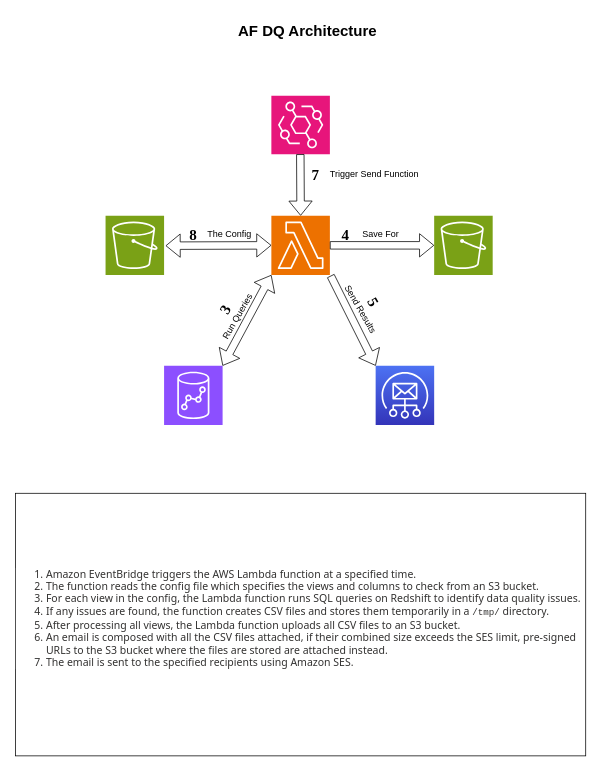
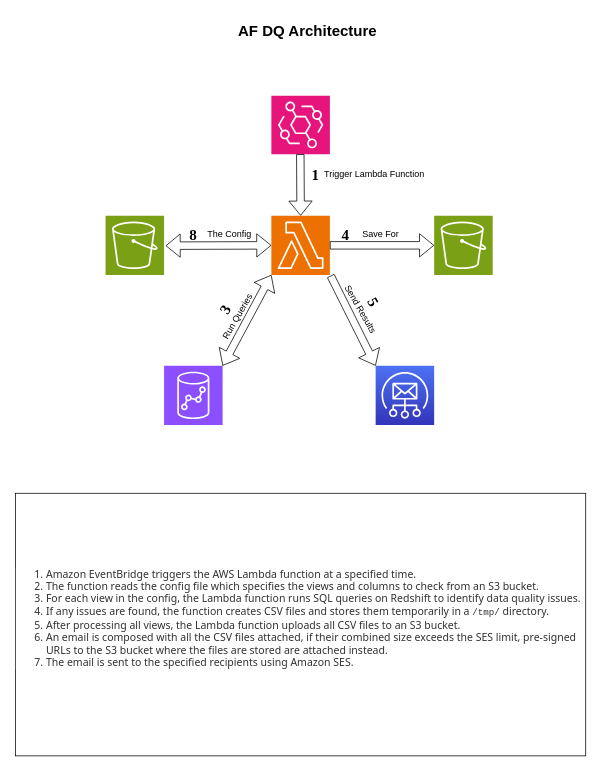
  <mxCell id="0" />
  <mxCell id="1" parent="0" />
  <mxCell id="2" value="&lt;b&gt;&lt;font style=&quot;font-size: 20px;&quot;&gt;AF DQ Architecture&lt;/font&gt;&lt;/b&gt;" style="text;html=1;align=center;verticalAlign=middle;resizable=0;points=[];autosize=1;strokeColor=none;fillColor=none;" vertex="1" parent="1"><mxGeometry x="304" y="20" width="210" height="40" as="geometry" /></mxCell>
  <mxCell id="3" value="" style="sketch=0;points=[[0,0,0],[0.25,0,0],[0.5,0,0],[0.75,0,0],[1,0,0],[0,1,0],[0.25,1,0],[0.5,1,0],[0.75,1,0],[1,1,0],[0,0.25,0],[0,0.5,0],[0,0.75,0],[1,0.25,0],[1,0.5,0],[1,0.75,0]];outlineConnect=0;fontColor=#232F3E;fillColor=#8C4FFF;strokeColor=#ffffff;dashed=0;verticalLabelPosition=bottom;verticalAlign=top;align=center;html=1;fontSize=12;fontStyle=0;aspect=fixed;shape=mxgraph.aws4.resourceIcon;resIcon=mxgraph.aws4.redshift;" vertex="1" parent="1"><mxGeometry x="218" y="487" width="78" height="79" as="geometry" /></mxCell>
  <mxCell id="4" value="" style="sketch=0;points=[[0,0,0],[0.25,0,0],[0.5,0,0],[0.75,0,0],[1,0,0],[0,1,0],[0.25,1,0],[0.5,1,0],[0.75,1,0],[1,1,0],[0,0.25,0],[0,0.5,0],[0,0.75,0],[1,0.25,0],[1,0.5,0],[1,0.75,0]];outlineConnect=0;fontColor=#232F3E;fillColor=#ED7100;strokeColor=#ffffff;dashed=0;verticalLabelPosition=bottom;verticalAlign=top;align=center;html=1;fontSize=12;fontStyle=0;aspect=fixed;shape=mxgraph.aws4.resourceIcon;resIcon=mxgraph.aws4.lambda;" vertex="1" parent="1"><mxGeometry x="361" y="287" width="78" height="79" as="geometry" /></mxCell>
  <mxCell id="5" value="" style="sketch=0;points=[[0,0,0],[0.25,0,0],[0.5,0,0],[0.75,0,0],[1,0,0],[0,1,0],[0.25,1,0],[0.5,1,0],[0.75,1,0],[1,1,0],[0,0.25,0],[0,0.5,0],[0,0.75,0],[1,0.25,0],[1,0.5,0],[1,0.75,0]];outlineConnect=0;fontColor=#232F3E;fillColor=#7AA116;strokeColor=#ffffff;dashed=0;verticalLabelPosition=bottom;verticalAlign=top;align=center;html=1;fontSize=12;fontStyle=0;aspect=fixed;shape=mxgraph.aws4.resourceIcon;resIcon=mxgraph.aws4.s3;" vertex="1" parent="1"><mxGeometry x="140" y="287" width="78" height="79" as="geometry" /></mxCell>
  <mxCell id="6" value="" style="sketch=0;points=[[0,0,0],[0.25,0,0],[0.5,0,0],[0.75,0,0],[1,0,0],[0,1,0],[0.25,1,0],[0.5,1,0],[0.75,1,0],[1,1,0],[0,0.25,0],[0,0.5,0],[0,0.75,0],[1,0.25,0],[1,0.5,0],[1,0.75,0]];outlineConnect=0;fontColor=#232F3E;fillColor=#7AA116;strokeColor=#ffffff;dashed=0;verticalLabelPosition=bottom;verticalAlign=top;align=center;html=1;fontSize=12;fontStyle=0;aspect=fixed;shape=mxgraph.aws4.resourceIcon;resIcon=mxgraph.aws4.s3;" vertex="1" parent="1"><mxGeometry x="578" y="287" width="78" height="79" as="geometry" /></mxCell>
  <mxCell id="7" value="" style="sketch=0;points=[[0,0,0],[0.25,0,0],[0.5,0,0],[0.75,0,0],[1,0,0],[0,1,0],[0.25,1,0],[0.5,1,0],[0.75,1,0],[1,1,0],[0,0.25,0],[0,0.5,0],[0,0.75,0],[1,0.25,0],[1,0.5,0],[1,0.75,0]];outlineConnect=0;fontColor=#232F3E;gradientColor=#4D72F3;gradientDirection=north;fillColor=#3334B9;strokeColor=#ffffff;dashed=0;verticalLabelPosition=bottom;verticalAlign=top;align=center;html=1;fontSize=12;fontStyle=0;aspect=fixed;shape=mxgraph.aws4.resourceIcon;resIcon=mxgraph.aws4.simple_email_service;" vertex="1" parent="1"><mxGeometry x="500" y="487" width="78" height="79" as="geometry" /></mxCell>
  <mxCell id="8" value="&lt;ol style=&quot;box-sizing: border-box; margin-top: 0px; margin-bottom: 1rem; color: rgb(50, 49, 48); font-family: &amp;quot;Segoe UI&amp;quot;, &amp;quot;Segoe UI Web (West European)&amp;quot;, &amp;quot;Segoe UI&amp;quot;, -apple-system, BlinkMacSystemFont, Roboto, &amp;quot;Helvetica Neue&amp;quot;, sans-serif; font-size: 14px; text-align: left; background-color: rgb(255, 255, 255);&quot;&gt;&lt;li style=&quot;border-color: var(--border-color); box-sizing: border-box;&quot;&gt;Amazon EventBridge triggers the AWS Lambda function at a specified time.&lt;/li&gt;&lt;li style=&quot;box-sizing: border-box;&quot;&gt;The function reads the config file which specifies the views and columns to check from an S3 bucket.&lt;/li&gt;&lt;li style=&quot;box-sizing: border-box;&quot;&gt;For each view in the config, the Lambda function runs SQL queries on Redshift to identify data quality issues.&lt;br&gt;&lt;/li&gt;&lt;li style=&quot;box-sizing: border-box;&quot;&gt;If any issues are found, the function creates CSV files and stores them temporarily in a&amp;nbsp;&lt;code style=&quot;box-sizing: border-box; font-family: SFMono-Regular, Menlo, Monaco, Consolas, &amp;quot;Liberation Mono&amp;quot;, &amp;quot;Courier New&amp;quot;, monospace; font-size: 12.25px; color: var(--colorPaletteNavyBorderActive); word-break: break-word; width: 100%;&quot;&gt;/tmp/&lt;/code&gt;&amp;nbsp;directory.&lt;/li&gt;&lt;li style=&quot;box-sizing: border-box;&quot;&gt;After processing all views, the Lambda function uploads all CSV files to an S3 bucket.&lt;/li&gt;&lt;li style=&quot;box-sizing: border-box;&quot;&gt;An email is composed with all the CSV files attached, if their combined size exceeds the SES limit, pre-signed URLs to the S3 bucket where the files are stored are attached instead.&lt;/li&gt;&lt;li style=&quot;box-sizing: border-box;&quot;&gt;The email is sent to the specified recipients using Amazon SES.&lt;/li&gt;&lt;/ol&gt;" style="rounded=0;whiteSpace=wrap;html=1;" vertex="1" parent="1"><mxGeometry x="20" y="657" width="760" height="350" as="geometry" /></mxCell>
  <mxCell id="9" value="" style="sketch=0;points=[[0,0,0],[0.25,0,0],[0.5,0,0],[0.75,0,0],[1,0,0],[0,1,0],[0.25,1,0],[0.5,1,0],[0.75,1,0],[1,1,0],[0,0.25,0],[0,0.5,0],[0,0.75,0],[1,0.25,0],[1,0.5,0],[1,0.75,0]];outlineConnect=0;fontColor=#232F3E;fillColor=#E7157B;strokeColor=#ffffff;dashed=0;verticalLabelPosition=bottom;verticalAlign=top;align=center;html=1;fontSize=12;fontStyle=0;aspect=fixed;shape=mxgraph.aws4.resourceIcon;resIcon=mxgraph.aws4.eventbridge;" vertex="1" parent="1"><mxGeometry x="361" y="127" width="78" height="78" as="geometry" /></mxCell>
  <mxCell id="10" value="" style="shape=flexArrow;endArrow=classic;startArrow=classic;html=1;rounded=0;entryX=0;entryY=0.5;entryDx=0;entryDy=0;entryPerimeter=0;" edge="1" parent="1" target="4"><mxGeometry width="100" height="100" relative="1" as="geometry"><mxPoint x="220" y="327" as="sourcePoint" /><mxPoint x="331" y="326.08" as="targetPoint" /></mxGeometry></mxCell>
  <mxCell id="11" value="" style="shape=flexArrow;endArrow=classic;startArrow=classic;html=1;rounded=0;entryX=0;entryY=1;entryDx=0;entryDy=0;entryPerimeter=0;exitX=1;exitY=0;exitDx=0;exitDy=0;exitPerimeter=0;" edge="1" parent="1" source="3" target="4"><mxGeometry width="100" height="100" relative="1" as="geometry"><mxPoint x="319" y="448" as="sourcePoint" /><mxPoint x="419" y="348" as="targetPoint" /></mxGeometry></mxCell>
  <mxCell id="12" value="" style="shape=flexArrow;endArrow=classic;html=1;rounded=0;exitX=1;exitY=0.5;exitDx=0;exitDy=0;exitPerimeter=0;entryX=0;entryY=0.5;entryDx=0;entryDy=0;entryPerimeter=0;" edge="1" parent="1" source="4" target="6"><mxGeometry width="50" height="50" relative="1" as="geometry"><mxPoint x="491" y="326.08" as="sourcePoint" /><mxPoint x="540" y="326" as="targetPoint" /></mxGeometry></mxCell>
  <mxCell id="13" value="" style="shape=flexArrow;endArrow=classic;html=1;rounded=0;entryX=0;entryY=0;entryDx=0;entryDy=0;entryPerimeter=0;" edge="1" parent="1" target="7"><mxGeometry width="50" height="50" relative="1" as="geometry"><mxPoint x="440" y="367" as="sourcePoint" /><mxPoint x="489" y="337" as="targetPoint" /></mxGeometry></mxCell>
  <mxCell id="14" value="" style="shape=flexArrow;endArrow=classic;html=1;rounded=0;entryX=0.5;entryY=0;entryDx=0;entryDy=0;entryPerimeter=0;" edge="1" parent="1" target="4"><mxGeometry width="50" height="50" relative="1" as="geometry"><mxPoint x="399.58" y="205" as="sourcePoint" /><mxPoint x="399.58" y="265" as="targetPoint" /></mxGeometry></mxCell>
- <mxCell id="15" value="Trigger Send Function" style="text;html=1;align=center;verticalAlign=middle;resizable=0;points=[];autosize=1;strokeColor=none;fillColor=none;" vertex="1" parent="1"><mxGeometry x="418" y="217" width="160" height="30" as="geometry" /></mxCell>
+ <mxCell id="15" value="Trigger Lambda Function" style="text;html=1;align=center;verticalAlign=middle;resizable=0;points=[];autosize=1;strokeColor=none;fillColor=none;" vertex="1" parent="1"><mxGeometry x="418" y="217" width="160" height="30" as="geometry" /></mxCell>
  <mxCell id="16" value="The Config" style="text;html=1;align=center;verticalAlign=middle;resizable=0;points=[];autosize=1;strokeColor=none;fillColor=none;" vertex="1" parent="1"><mxGeometry x="260" y="297" width="90" height="30" as="geometry" /></mxCell>
  <mxCell id="17" value="Run Queries" style="text;html=1;align=center;verticalAlign=middle;resizable=0;points=[];autosize=1;strokeColor=none;fillColor=none;rotation=-60;" vertex="1" parent="1"><mxGeometry x="271" y="407" width="90" height="30" as="geometry" /></mxCell>
  <mxCell id="18" value="Save For" style="text;html=1;strokeColor=none;fillColor=none;align=center;verticalAlign=middle;whiteSpace=wrap;rounded=0;" vertex="1" parent="1"><mxGeometry x="459" y="297" width="96" height="30" as="geometry" /></mxCell>
  <mxCell id="19" value="Send Results" style="text;html=1;strokeColor=none;fillColor=none;align=center;verticalAlign=middle;whiteSpace=wrap;rounded=0;rotation=60;" vertex="1" parent="1"><mxGeometry x="430" y="397" width="100" height="30" as="geometry" /></mxCell>
- <mxCell id="20" value="&lt;b&gt;&lt;font style=&quot;font-size: 20px;&quot; face=&quot;Times New Roman&quot;&gt;7&lt;/font&gt;&lt;/b&gt;" style="text;html=1;strokeColor=none;fillColor=none;align=center;verticalAlign=middle;whiteSpace=wrap;rounded=0;" vertex="1" parent="1"><mxGeometry x="390" y="217" width="60" height="30" as="geometry" /></mxCell>
+ <mxCell id="20" value="&lt;b&gt;&lt;font style=&quot;font-size: 20px;&quot; face=&quot;Times New Roman&quot;&gt;1&lt;/font&gt;&lt;/b&gt;" style="text;html=1;strokeColor=none;fillColor=none;align=center;verticalAlign=middle;whiteSpace=wrap;rounded=0;" vertex="1" parent="1"><mxGeometry x="390" y="217" width="60" height="30" as="geometry" /></mxCell>
  <mxCell id="21" value="&lt;b&gt;&lt;font style=&quot;font-size: 20px;&quot; face=&quot;Times New Roman&quot;&gt;8&lt;/font&gt;&lt;/b&gt;" style="text;html=1;strokeColor=none;fillColor=none;align=center;verticalAlign=middle;whiteSpace=wrap;rounded=0;" vertex="1" parent="1"><mxGeometry x="227" y="297" width="60" height="30" as="geometry" /></mxCell>
  <mxCell id="22" value="&lt;b&gt;&lt;font style=&quot;font-size: 20px;&quot; face=&quot;Times New Roman&quot;&gt;3&lt;br&gt;&lt;/font&gt;&lt;/b&gt;" style="text;html=1;strokeColor=none;fillColor=none;align=center;verticalAlign=middle;whiteSpace=wrap;rounded=0;rotation=-60;" vertex="1" parent="1"><mxGeometry x="269" y="397" width="60" height="30" as="geometry" /></mxCell>
  <mxCell id="23" value="&lt;b&gt;&lt;font style=&quot;font-size: 20px;&quot; face=&quot;Times New Roman&quot;&gt;4&lt;/font&gt;&lt;/b&gt;" style="text;html=1;strokeColor=none;fillColor=none;align=center;verticalAlign=middle;whiteSpace=wrap;rounded=0;" vertex="1" parent="1"><mxGeometry x="430" y="297" width="60" height="30" as="geometry" /></mxCell>
  <mxCell id="24" value="&lt;b&gt;&lt;font style=&quot;font-size: 20px;&quot; face=&quot;Times New Roman&quot;&gt;5&lt;br&gt;&lt;/font&gt;&lt;/b&gt;" style="text;html=1;strokeColor=none;fillColor=none;align=center;verticalAlign=middle;whiteSpace=wrap;rounded=0;rotation=60;" vertex="1" parent="1"><mxGeometry x="468" y="387" width="60" height="30" as="geometry" /></mxCell>
